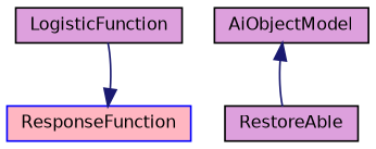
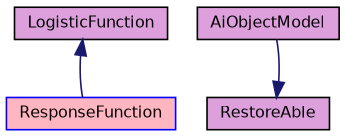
  digraph {
    node [color=black fillcolor=plum fontname=Helvetica fontsize=10 shape=record style=filled]
    edge [color=midnightblue dir=back fontname=Helvetica fontsize=10 labelfontname=Helvetica labelfontsize=10 style=solid]
    n1 [fontcolor=black height=0.2 label=LogisticFunction width=0.4]
    n2 [color=blue fillcolor=lightpink height=0.2 label=ResponseFunction width=0.4]
    n3 [height=0.2 label=AiObjectModel width=0.4]
    n4 [height=0.2 label=RestoreAble width=0.4]
-   n2 -> n1
-   n3 -> n4
+   n1 -> n2
+   n4 -> n3
  }
